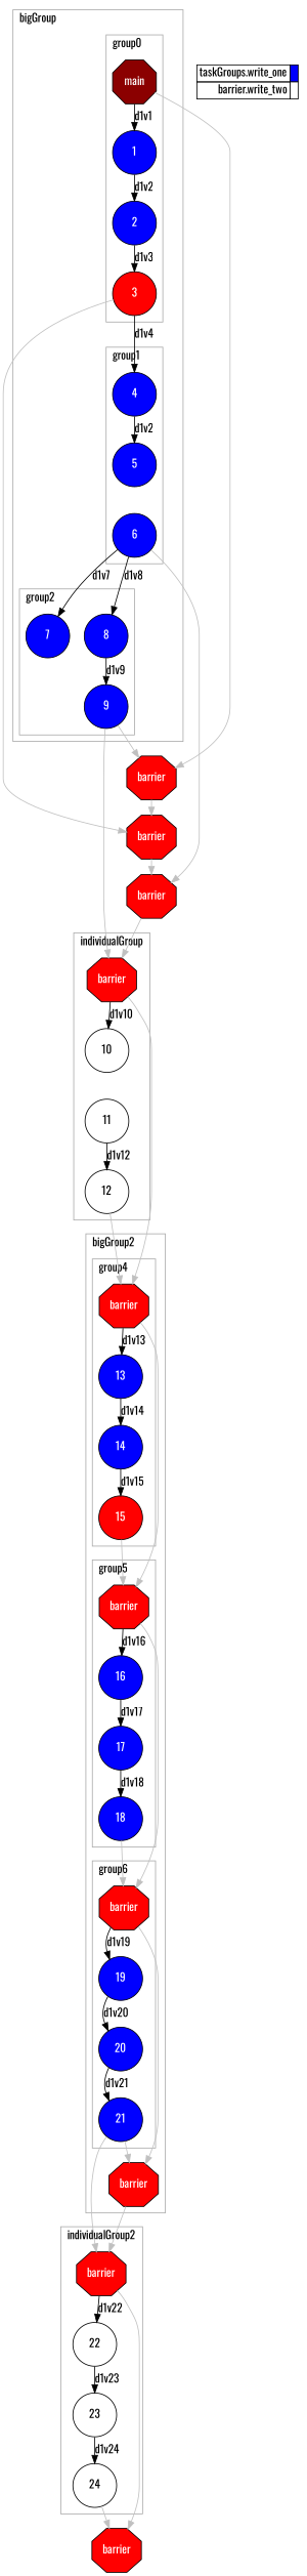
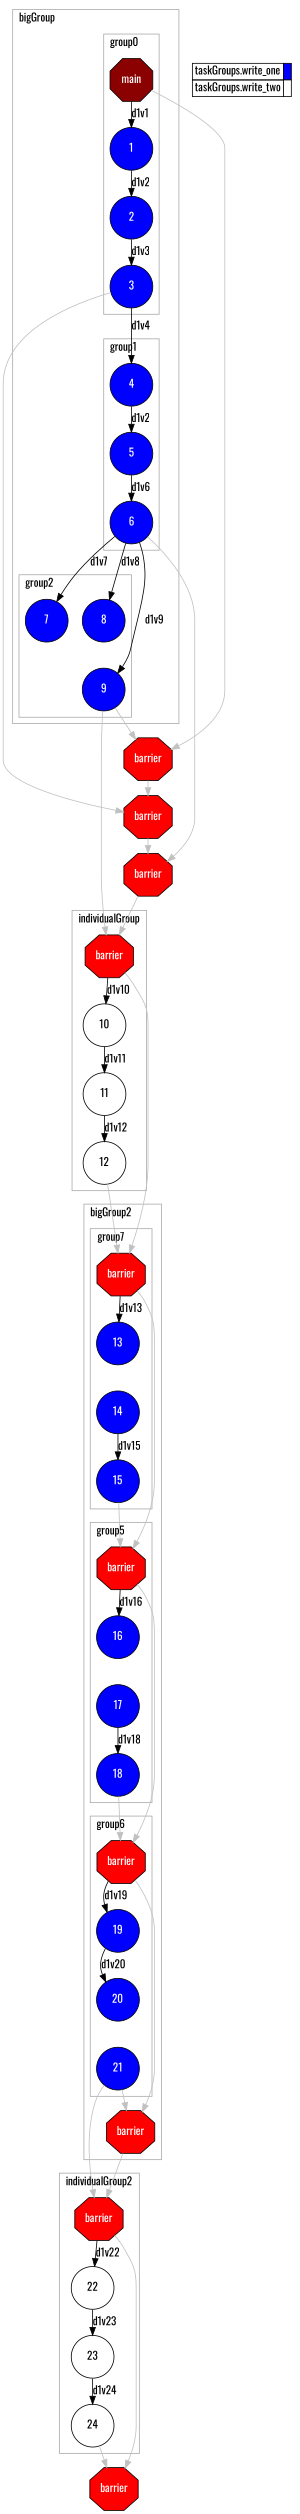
  digraph {
    compound=true
    fontname=Oswald
    labeljust=l
    newrank=true
    rankdir=TB
    node [fillcolor="#0000ff" fontcolor="#ffffff" fontname=Oswald shape=circle style=filled]
    edge [fontname=Oswald]
    n1 [fillcolor="#8B0000" fontcolor="#FFFFFF" height=0.75 label=main shape=octagon]
    1 [height=0.75]
    2 [height=0.75]
-   3 [fillcolor="#ff0000" height=0.75]
+   3 [height=0.75]
    4 [height=0.75]
    5 [height=0.75]
    6 [height=0.75]
    7 [height=0.75]
    8 [height=0.75]
    9 [height=0.75]
    n11 [fillcolor="#ff0000" fontcolor="#FFFFFF" height=0.75 label=barrier shape=octagon]
    10 [fillcolor="#ffffff" fontcolor="#000000" height=0.75]
    11 [fillcolor="#ffffff" fontcolor="#000000" height=0.75]
    12 [fillcolor="#ffffff" fontcolor="#000000" height=0.75]
    n15 [fillcolor="#ff0000" fontcolor="#FFFFFF" height=0.75 label=barrier shape=octagon]
    16 [height=0.75]
    17 [height=0.75]
    18 [height=0.75]
    n19 [fillcolor="#ff0000" fontcolor="#FFFFFF" height=0.75 label=barrier shape=octagon]
    13 [height=0.75]
    14 [height=0.75]
-   15 [fillcolor="#ff0000" height=0.75]
+   15 [height=0.75]
    n23 [fillcolor="#ff0000" fontcolor="#FFFFFF" height=0.75 label=barrier shape=octagon]
    19 [height=0.75]
    20 [height=0.75]
    21 [height=0.75]
    n27 [fillcolor="#ff0000" fontcolor="#FFFFFF" height=0.75 label=barrier shape=octagon]
    n28 [fillcolor="#ff0000" fontcolor="#FFFFFF" height=0.75 label=barrier shape=octagon]
    22 [fillcolor="#ffffff" fontcolor="#000000" height=0.75]
    23 [fillcolor="#ffffff" fontcolor="#000000" height=0.75]
    24 [fillcolor="#ffffff" fontcolor="#000000" height=0.75]
    n32 [fillcolor="#ff0000" fontcolor="#FFFFFF" height=0.75 label=barrier shape=octagon]
    n33 [fillcolor="#ff0000" fontcolor="#FFFFFF" height=0.75 label=barrier shape=octagon]
    n34 [fillcolor="#ff0000" fontcolor="#FFFFFF" height=0.75 label=barrier shape=octagon]
    n35 [fillcolor="#ff0000" fontcolor="#FFFFFF" height=0.75 label=barrier shape=octagon]
-   n36 [height=0.75 label=<       <table border="0" cellpadding="2" cellspacing="0" cellborder="1"> <tr> <td align="right">taskGroups.write_one</td> <td bgcolor="#0000ff">&nbsp;</td> </tr> <tr> <td align="right">barrier.write_two</td> <td bgcolor="#ffffff">&nbsp;</td> </tr>       </table>     > shape=plaintext fillcolor="" fontcolor="" style=""]
+   n36 [height=0.75 label=<       <table border="0" cellpadding="2" cellspacing="0" cellborder="1"> <tr> <td align="right">taskGroups.write_one</td> <td bgcolor="#0000ff">&nbsp;</td> </tr> <tr> <td align="right">taskGroups.write_two</td> <td bgcolor="#ffffff">&nbsp;</td> </tr>       </table>     > shape=plaintext fillcolor="" fontcolor="" style=""]
    subgraph sub_1 {
      ranksep=0.20
      n32
      n33
      n34
      n35
      subgraph cluster_2 {
        color="#A9A9A9"
        label=bigGroup
        ranksep=0.20
        shape=rect
        subgraph cluster_3 {
          color="#A9A9A9"
          label=group0
          ranksep=0.20
          shape=rect
          n1
          1
          2
          3
        }
        subgraph cluster_4 {
          color="#A9A9A9"
          label=group1
          ranksep=0.20
          shape=rect
          4
          5
          6
        }
        subgraph cluster_5 {
          color="#A9A9A9"
          label=group2
          ranksep=0.20
          shape=rect
          7
          8
          9
        }
      }
      subgraph cluster_6 {
        color="#A9A9A9"
        label=individualGroup
        ranksep=0.20
        shape=rect
        n11
        10
        11
        12
      }
      subgraph cluster_7 {
        color="#A9A9A9"
        label=bigGroup2
        ranksep=0.20
        shape=rect
        n27
        subgraph cluster_8 {
          color="#A9A9A9"
          label=group5
          ranksep=0.20
          shape=rect
          n15
          16
          17
          18
        }
        subgraph cluster_9 {
          color="#A9A9A9"
-         label=group4
+         label=group7
          ranksep=0.20
          shape=rect
          n19
          13
          14
          15
        }
        subgraph cluster_10 {
          color="#A9A9A9"
          label=group6
          ranksep=0.20
          shape=rect
          n23
          19
          20
          21
        }
      }
      subgraph cluster_11 {
        color="#A9A9A9"
        label=individualGroup2
        ranksep=0.20
        shape=rect
        n28
        22
        23
        24
      }
    }
    subgraph sub_12 {
      label=Legend
      rank=sink
      ranksep=0.20
      n36
    }
    n1 -> 1 [label=d1v1]
    n1 -> n32 [color=grey]
    1 -> 2 [label=d1v2]
    2 -> 3 [label=d1v3]
    3 -> 4 [label=d1v4]
    3 -> n33 [color=grey]
    4 -> 5 [label=d1v2]
+   5 -> 6 [label=d1v6]
    6 -> 7 [label=d1v7]
    6 -> 8 [label=d1v8]
    6 -> n34 [color=grey]
-   8 -> 9 [label=d1v9]
+   6 -> 9 [label=d1v9]
    9 -> n11 [color=grey]
    9 -> n32 [color=grey]
    n11 -> 10 [label=d1v10]
    n11 -> n19 [color=grey]
+   10 -> 11 [label=d1v11]
    11 -> 12 [label=d1v12]
    12 -> n19 [color=grey]
    n15 -> 16 [label=d1v16]
    n15 -> n23 [color=grey]
-   16 -> 17 [label=d1v17]
    17 -> 18 [label=d1v18]
    18 -> n23 [color=grey]
    n19 -> n15 [color=grey]
    n19 -> 13 [label=d1v13]
-   13 -> 14 [label=d1v14]
    14 -> 15 [label=d1v15]
    15 -> n15 [color=grey]
    n23 -> 19 [label=d1v19]
    n23 -> n27 [color=grey]
    19 -> 20 [label=d1v20]
-   20 -> 21 [label=d1v21]
    21 -> n27 [color=grey]
    21 -> n28 [color=grey]
    n27 -> n28 [color=grey]
    n28 -> 22 [label=d1v22]
    n28 -> n35 [color=grey]
    22 -> 23 [label=d1v23]
    23 -> 24 [label=d1v24]
    24 -> n35 [color=grey]
    n32 -> n33 [color=grey]
    n33 -> n34 [color=grey]
    n34 -> n11 [color=grey]
  }
